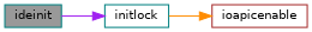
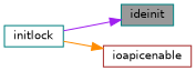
  digraph {
    rankdir=LR
    node [color=teal fillcolor=white fontname=Helvetica fontsize=10 shape=box style=filled]
    edge [fontname=Helvetica fontsize=10 labelfontname=Helvetica labelfontsize=10 style=solid]
    n1 [fillcolor=grey60 fontcolor=black height=0.2 label=ideinit width=0.4]
    n2 [height=0.2 label=initlock width=0.4]
    n3 [color=brown height=0.2 label=ioapicenable width=0.4]
-   n1 -> n2 [color=purple]
+   n2 -> n1 [color=purple]
    n2 -> n3 [color=darkorange]
  }
